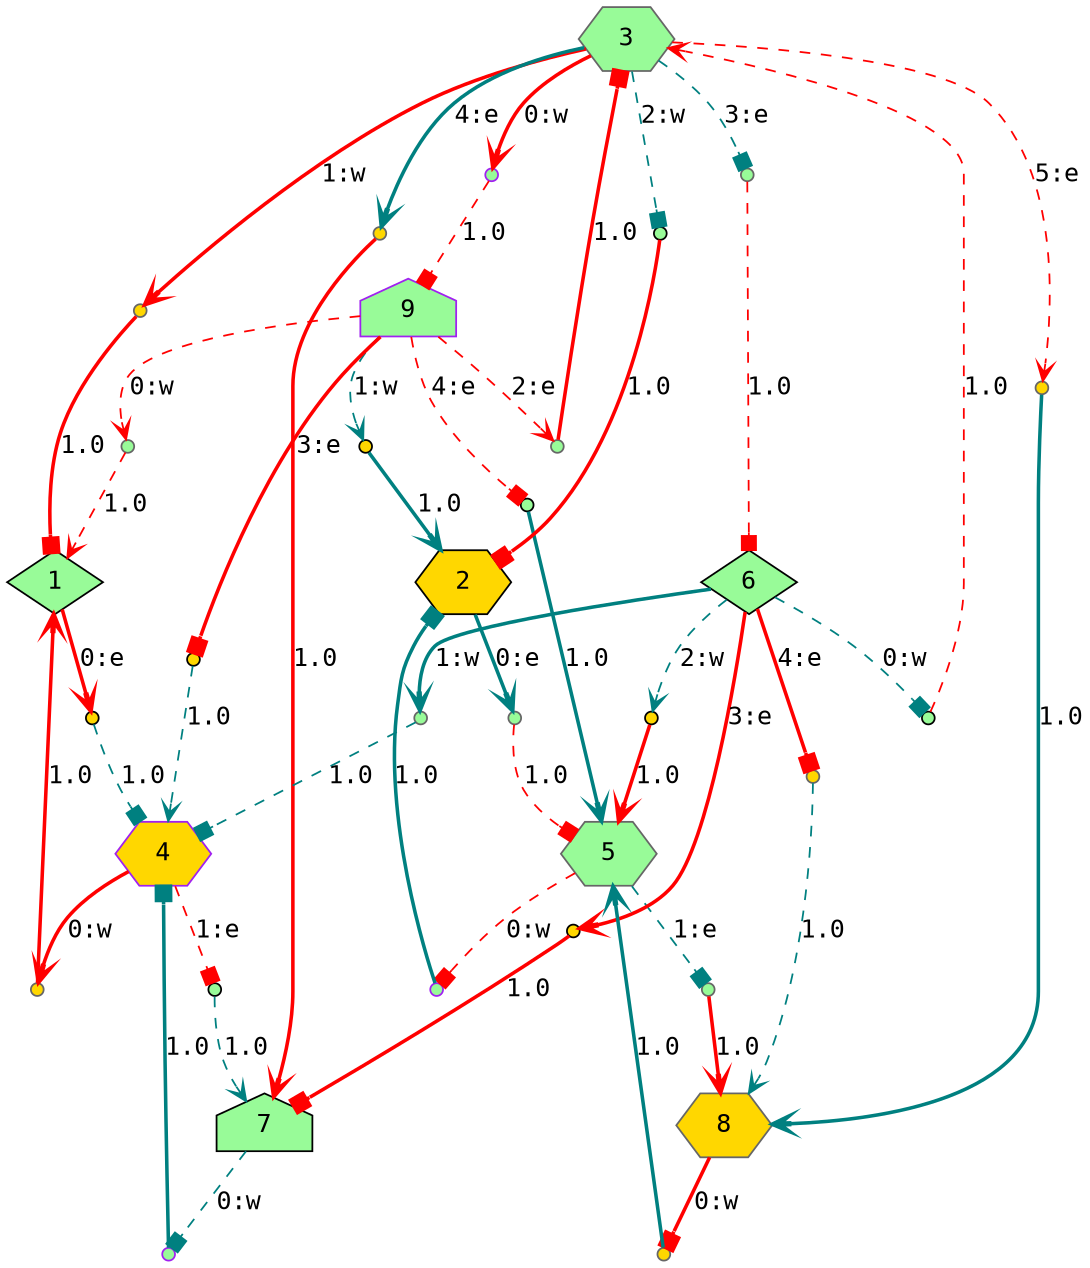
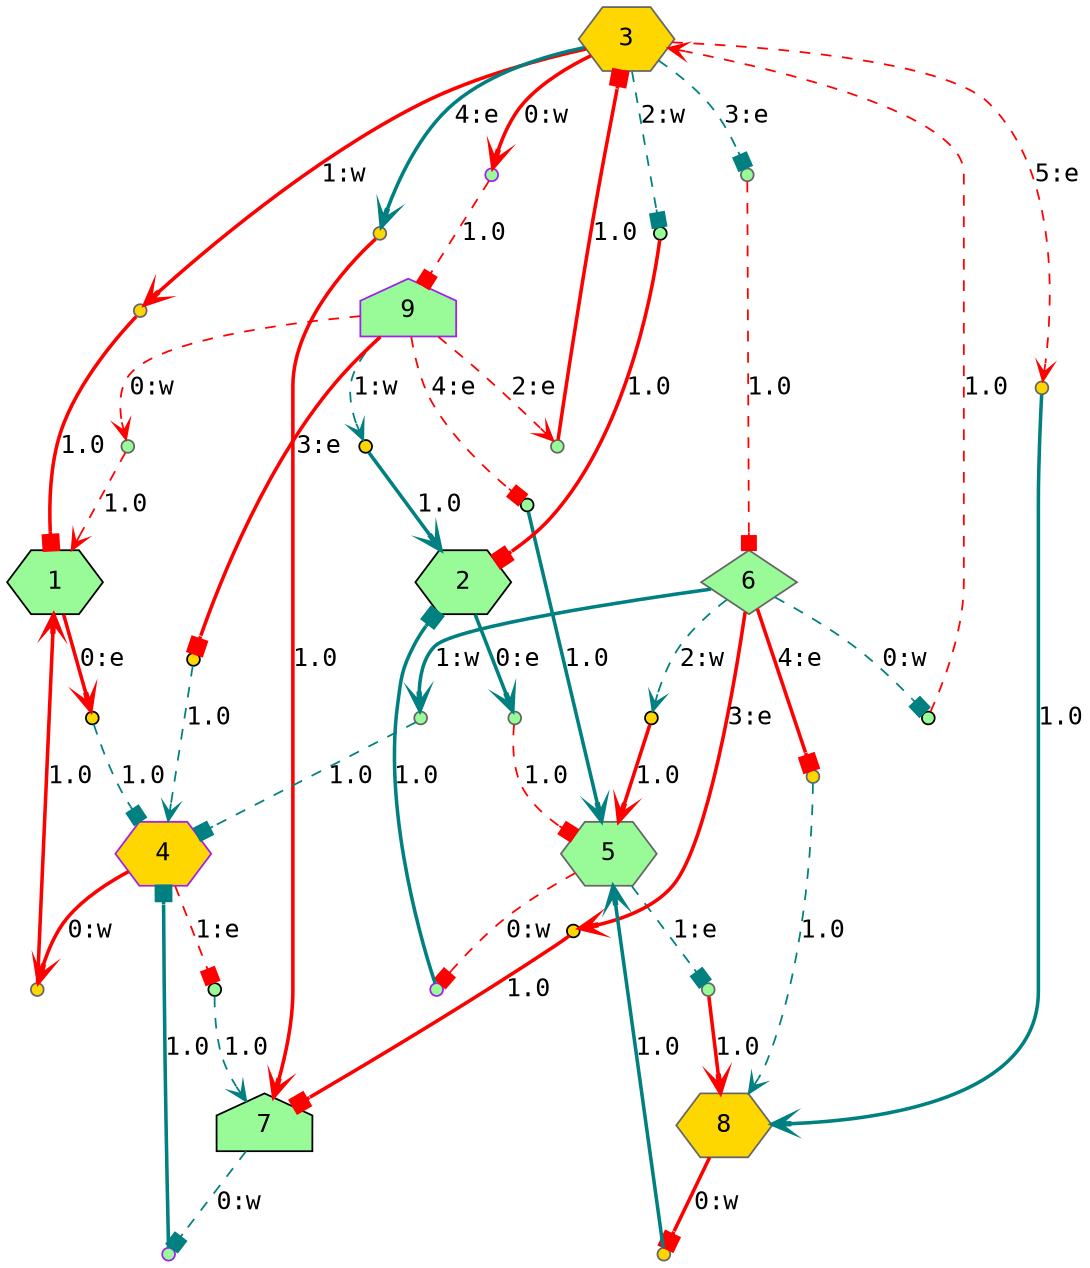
  digraph {
    fontname="DejaVu Sans Mono"
    node [color=gray40 fillcolor=palegreen fontname="DejaVu Sans Mono" shape=point style=filled]
    edge [arrowhead=vee color=red fontname="DejaVu Sans Mono" style=bold]
    n0_0 [height=0.1 width=0.1]
-   1 [color=black shape=diamond]
+   1 [color=black shape=hexagon]
    n3 [color=purple label=9 shape=house]
    n0_1 [color=black fillcolor=gold height=0.1 width=0.1]
    n0_2 [height=0.1 width=0.1]
    n0_3 [color=black fillcolor=gold height=0.1 width=0.1]
    n0_4 [color=black height=0.1 width=0.1]
-   2 [color=black fillcolor=gold shape=hexagon]
-   3 [shape=hexagon]
+   2 [color=black shape=hexagon]
+   3 [fillcolor=gold shape=hexagon]
    4 [color=purple fillcolor=gold shape=hexagon]
    5 [shape=hexagon]
    n1_0 [color=black fillcolor=gold height=0.1 width=0.1]
    n2_0 [height=0.1 width=0.1]
    n3_0 [color=purple height=0.1 width=0.1]
    n3_1 [fillcolor=gold height=0.1 width=0.1]
    n3_2 [color=black height=0.1 width=0.1]
    n3_3 [height=0.1 width=0.1]
    n3_4 [fillcolor=gold height=0.1 width=0.1]
    n3_5 [fillcolor=gold height=0.1 width=0.1]
-   6 [color=black shape=diamond]
+   6 [shape=diamond]
    7 [color=black shape=house]
    8 [fillcolor=gold shape=hexagon]
    n4_0 [fillcolor=gold height=0.1 width=0.1]
    n4_1 [color=black height=0.1 width=0.1]
    n5_0 [color=purple height=0.1 width=0.1]
    n5_1 [height=0.1 width=0.1]
    n6_0 [color=black height=0.1 width=0.1]
    n6_1 [height=0.1 width=0.1]
    n6_2 [color=black fillcolor=gold height=0.1 width=0.1]
    n6_3 [color=black fillcolor=gold height=0.1 width=0.1]
    n6_4 [fillcolor=gold height=0.1 width=0.1]
    n7_0 [color=purple height=0.1 width=0.1]
    n8_0 [fillcolor=gold height=0.1 width=0.1]
    n0_0 -> 1 [label=1.0 style=dashed]
    1 -> n1_0 [label="0:e"]
    n3 -> n0_0 [label="0:w" style=dashed]
    n3 -> n0_1 [color=teal label="1:w" style=dashed]
    n3 -> n0_2 [label="2:e" style=dashed]
    n3 -> n0_3 [arrowhead=box label="3:e"]
    n3 -> n0_4 [arrowhead=box label="4:e" style=dashed]
    n0_1 -> 2 [color=teal label=1.0]
    n0_2 -> 3 [arrowhead=box label=1.0]
    n0_3 -> 4 [color=teal label=1.0 style=dashed]
    n0_4 -> 5 [color=teal label=1.0]
    2 -> n2_0 [color=teal label="0:e"]
    3 -> n3_0 [label="0:w"]
    3 -> n3_1 [label="1:w"]
    3 -> n3_2 [arrowhead=box color=teal label="2:w" style=dashed]
    3 -> n3_3 [arrowhead=box color=teal label="3:e" style=dashed]
    3 -> n3_4 [color=teal label="4:e"]
    3 -> n3_5 [label="5:e" style=dashed]
    4 -> n4_0 [label="0:w"]
    4 -> n4_1 [arrowhead=box label="1:e" style=dashed]
    5 -> n5_0 [arrowhead=box label="0:w" style=dashed]
    5 -> n5_1 [arrowhead=box color=teal label="1:e" style=dashed]
    n1_0 -> 4 [arrowhead=box color=teal label=1.0 style=dashed]
    n2_0 -> 5 [arrowhead=box label=1.0 style=dashed]
    n3_0 -> n3 [arrowhead=box label=1.0 style=dashed]
    n3_1 -> 1 [arrowhead=box label=1.0]
    n3_2 -> 2 [arrowhead=box label=1.0]
    n3_3 -> 6 [arrowhead=box label=1.0 style=dashed]
    n3_4 -> 7 [label=1.0]
    n3_5 -> 8 [color=teal label=1.0]
    6 -> n6_0 [arrowhead=box color=teal label="0:w" style=dashed]
    6 -> n6_1 [color=teal label="1:w"]
    6 -> n6_2 [color=teal label="2:w" style=dashed]
    6 -> n6_3 [label="3:e"]
    6 -> n6_4 [arrowhead=box label="4:e"]
    7 -> n7_0 [arrowhead=box color=teal label="0:w" style=dashed]
    8 -> n8_0 [arrowhead=box label="0:w"]
    n4_0 -> 1 [label=1.0]
    n4_1 -> 7 [color=teal label=1.0 style=dashed]
    n5_0 -> 2 [arrowhead=box color=teal label=1.0]
    n5_1 -> 8 [label=1.0]
    n6_0 -> 3 [label=1.0 style=dashed]
    n6_1 -> 4 [arrowhead=box color=teal label=1.0 style=dashed]
    n6_2 -> 5 [label=1.0]
    n6_3 -> 7 [arrowhead=box label=1.0]
    n6_4 -> 8 [color=teal label=1.0 style=dashed]
    n7_0 -> 4 [arrowhead=box color=teal label=1.0]
    n8_0 -> 5 [color=teal label=1.0]
  }
